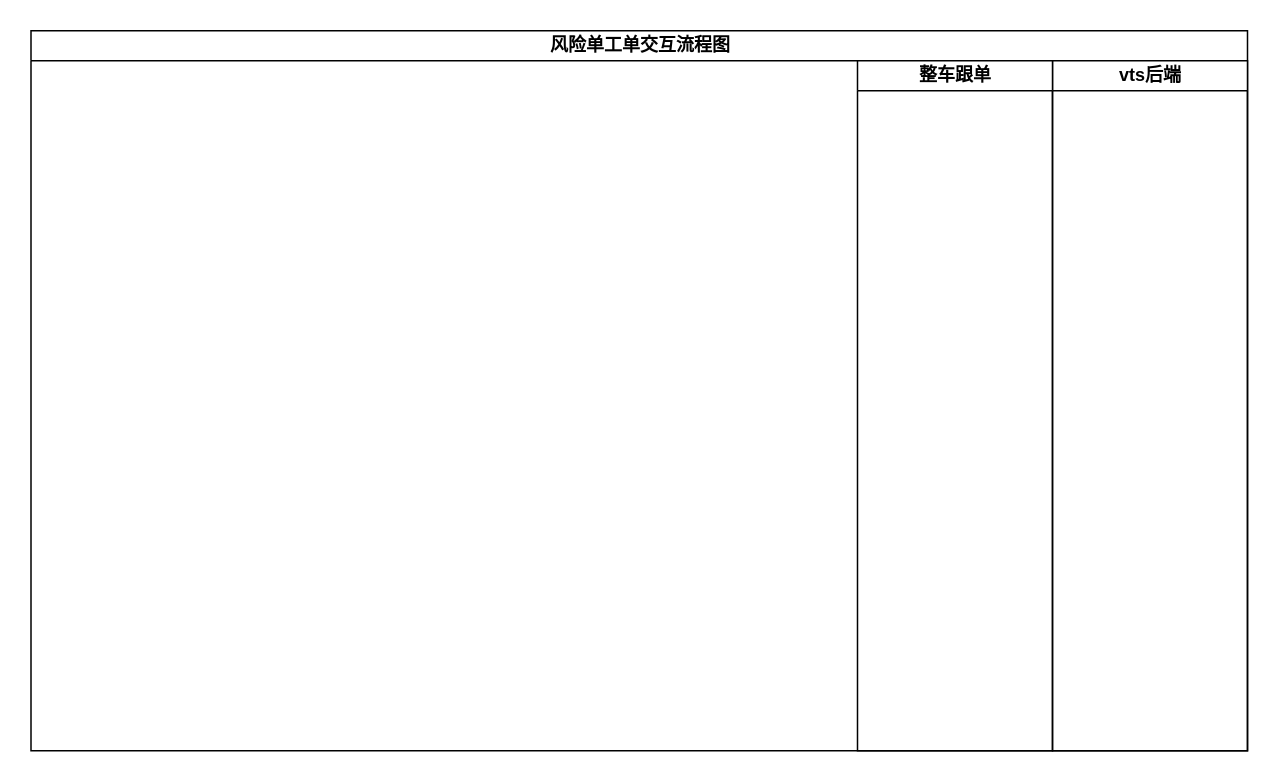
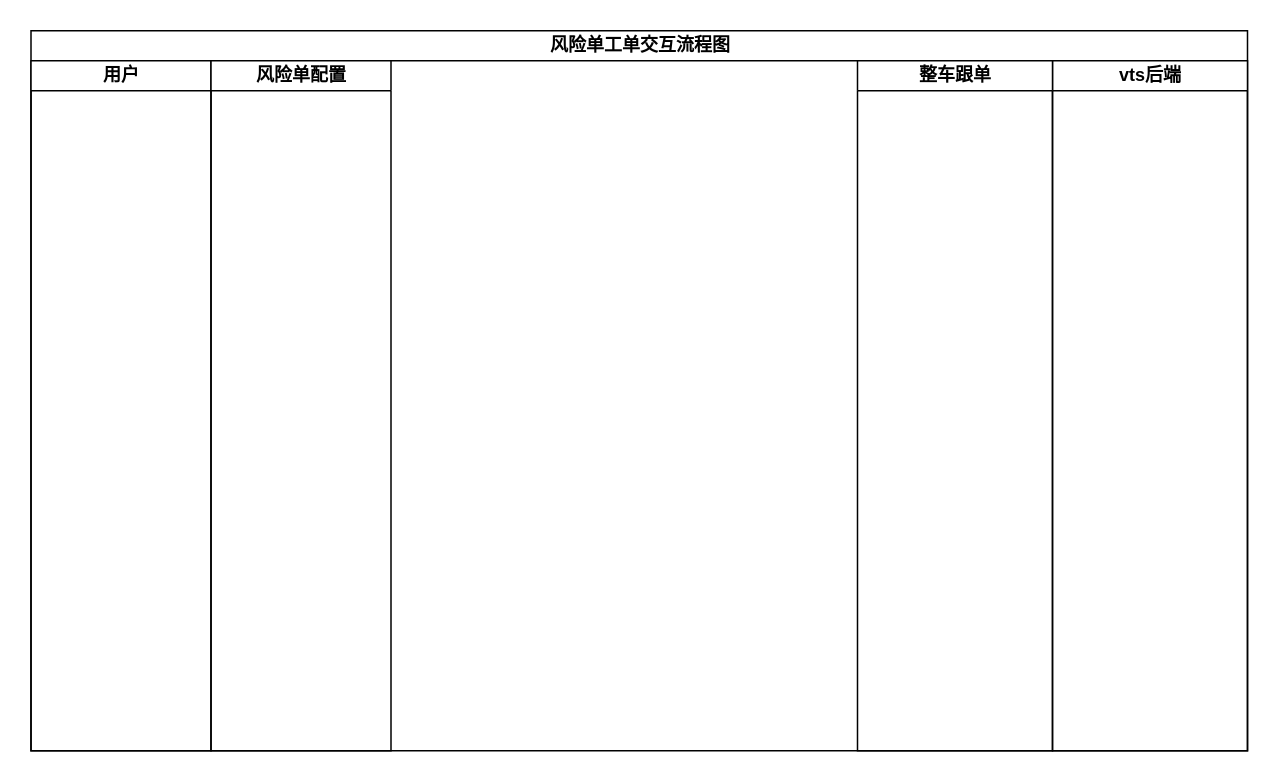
  <mxCell id="0" />
  <mxCell id="1" parent="0" />
  <mxCell id="2" value="" style="group;movable=1;resizable=1;rotatable=1;deletable=1;editable=1;locked=0;connectable=1;" vertex="1" connectable="0" parent="1"><mxGeometry x="20" y="20" width="811" height="480" as="geometry" /></mxCell>
  <mxCell id="3" value="风险单工单交互流程图" style="swimlane;childLayout=stackLayout;resizeParent=1;resizeParentMax=0;startSize=20;html=1;container=0;movable=0;resizable=0;rotatable=0;deletable=0;editable=0;locked=1;connectable=0;" vertex="1" parent="2"><mxGeometry width="811" height="480" as="geometry" /></mxCell>
+ <mxCell id="4" value="用户" style="swimlane;startSize=20;html=1;" vertex="1" parent="2"><mxGeometry y="20" width="120" height="460" as="geometry" /></mxCell>
  <mxCell id="5" value="vts后端" style="swimlane;startSize=20;html=1;" vertex="1" parent="2"><mxGeometry x="681" y="20" width="130" height="460" as="geometry" /></mxCell>
  <mxCell id="6" value="整车跟单" style="swimlane;startSize=20;html=1;" vertex="1" parent="2"><mxGeometry x="551" y="20" width="130" height="460" as="geometry" /></mxCell>
+ <mxCell id="7" value="风险单配置" style="swimlane;startSize=20;html=1;" vertex="1" parent="2"><mxGeometry x="120" y="20" width="120" height="460" as="geometry" /></mxCell>
